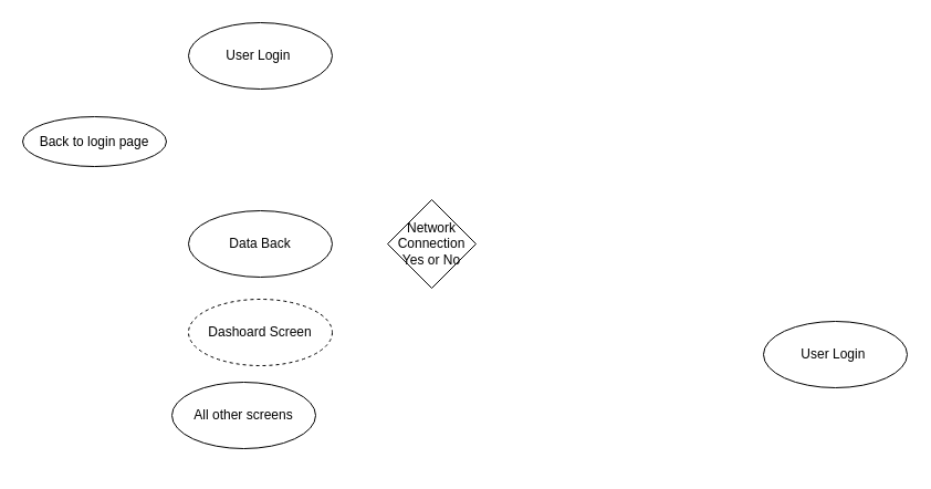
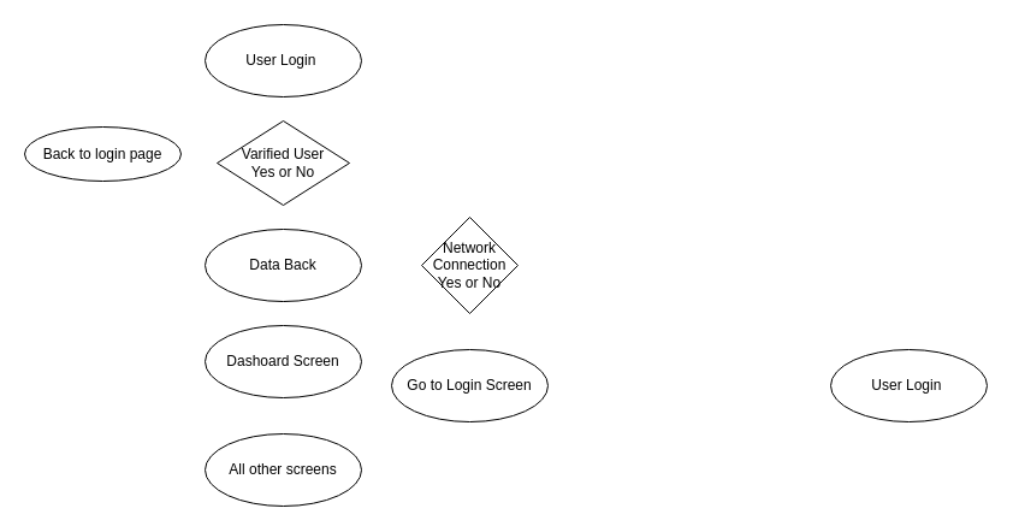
  <mxCell id="0" />
  <mxCell id="1" parent="0" />
  <mxCell id="2" value="User Login&amp;nbsp;" style="ellipse;whiteSpace=wrap;html=1;" vertex="1" parent="1"><mxGeometry x="170" y="20" width="130" height="60" as="geometry" /></mxCell>
- <mxCell id="3" value="Dashoard Screen" style="ellipse;whiteSpace=wrap;html=1;dashed=1;" vertex="1" parent="1"><mxGeometry x="170" y="270" width="130" height="60" as="geometry" /></mxCell>
+ <mxCell id="3" value="Dashoard Screen" style="ellipse;whiteSpace=wrap;html=1;" vertex="1" parent="1"><mxGeometry x="170" y="270" width="130" height="60" as="geometry" /></mxCell>
  <mxCell id="4" value="Back to login page" style="ellipse;whiteSpace=wrap;html=1;" vertex="1" parent="1"><mxGeometry x="20" y="105" width="130" height="45" as="geometry" /></mxCell>
  <mxCell id="5" value="Data Back" style="ellipse;whiteSpace=wrap;html=1;" vertex="1" parent="1"><mxGeometry x="170" y="190" width="130" height="60" as="geometry" /></mxCell>
+ <mxCell id="6" value="Varified User&lt;div&gt;Yes or No&lt;/div&gt;" style="rhombus;whiteSpace=wrap;html=1;" vertex="1" parent="1"><mxGeometry x="180" y="100" width="110" height="70" as="geometry" /></mxCell>
  <mxCell id="7" value="User Login&amp;nbsp;" style="ellipse;whiteSpace=wrap;html=1;" vertex="1" parent="1"><mxGeometry x="690" y="290" width="130" height="60" as="geometry" /></mxCell>
- <mxCell id="9" value="All other screens" style="ellipse;whiteSpace=wrap;html=1;" vertex="1" parent="1"><mxGeometry x="155" y="345" width="130" height="60" as="geometry" /></mxCell>
+ <mxCell id="8" value="Go to Login Screen" style="ellipse;whiteSpace=wrap;html=1;" vertex="1" parent="1"><mxGeometry x="325" y="290" width="130" height="60" as="geometry" /></mxCell>
+ <mxCell id="9" value="All other screens" style="ellipse;whiteSpace=wrap;html=1;" vertex="1" parent="1"><mxGeometry x="170" y="360" width="130" height="60" as="geometry" /></mxCell>
  <mxCell id="10" value="Network Connection&lt;div&gt;Yes or No&lt;/div&gt;" style="rhombus;whiteSpace=wrap;html=1;" vertex="1" parent="1"><mxGeometry x="350" y="180" width="80" height="80" as="geometry" /></mxCell>
